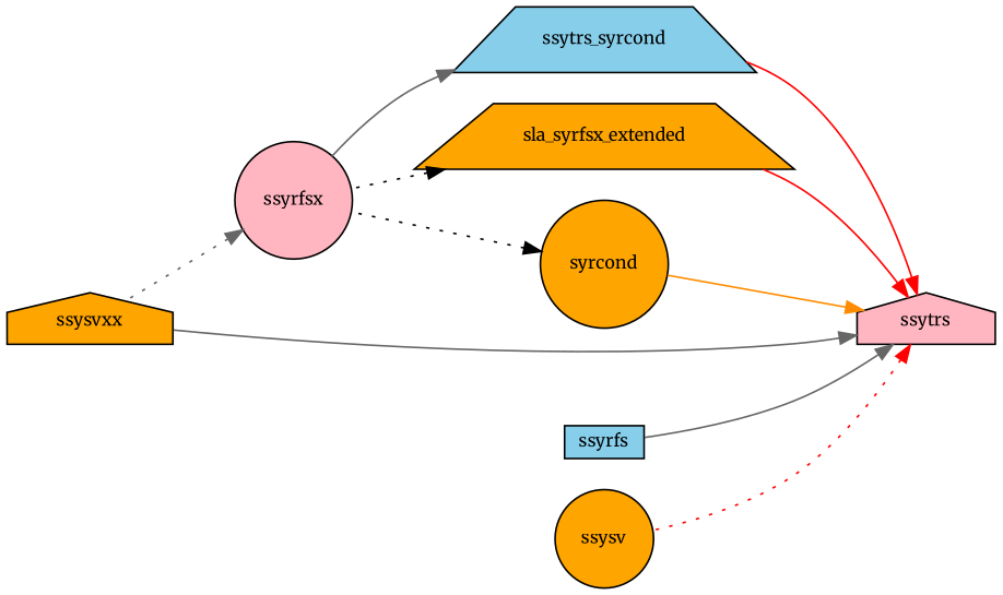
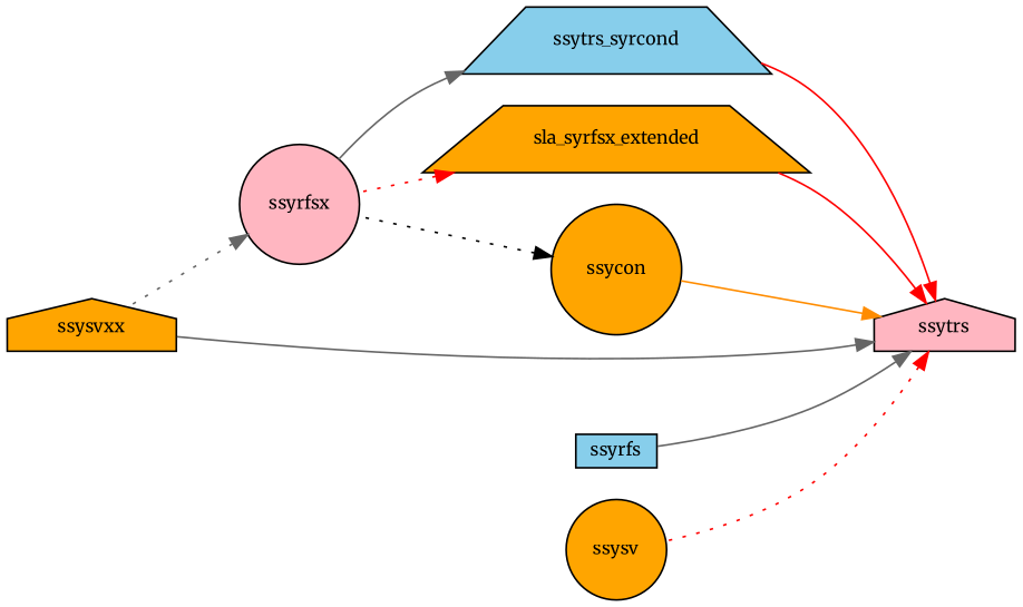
  digraph {
    fontname=Merriweather
    rankdir=RL
    node [color=black fillcolor=orange fontname=Merriweather fontsize=10 shape=circle style=filled]
    edge [color=gray40 dir=back fontname=Merriweather fontsize=10 labelfontname=Helvetica labelfontsize=10 style=solid]
    n1 [fillcolor=lightpink fontcolor=black height=0.2 label=ssytrs shape=house width=0.4]
    n2 [fillcolor=skyblue height=0.2 label=ssytrs_syrcond shape=trapezium width=0.4]
    n3 [height=0.2 label=ssysvxx shape=house width=0.4]
    n4 [height=0.2 label=sla_syrfsx_extended shape=trapezium width=0.4]
-   n5 [height=0.2 label=syrcond width=0.4]
+   n5 [height=0.2 label=ssycon width=0.4]
    n6 [fillcolor=skyblue height=0.2 label=ssyrfs shape=box width=0.4]
    n7 [height=0.2 label=ssysv width=0.4]
    n8 [fillcolor=lightpink height=0.2 label=ssyrfsx width=0.4]
    n1 -> n2 [color=red]
    n1 -> n3
    n1 -> n4 [color=red]
    n1 -> n5 [color=darkorange]
    n1 -> n6
    n1 -> n7 [color=red style=dotted]
    n2 -> n8
-   n4 -> n8 [color=black style=dotted]
+   n4 -> n8 [color=red style=dotted]
    n5 -> n8 [color=black style=dotted]
    n8 -> n3 [style=dotted]
  }
